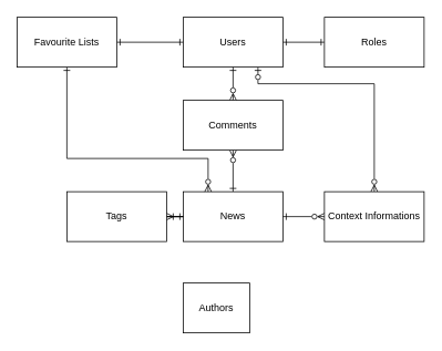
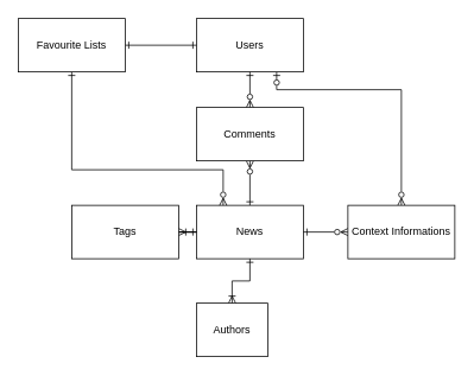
  <mxCell id="0" />
  <mxCell id="1" parent="0" />
- <mxCell id="2" style="edgeStyle=orthogonalEdgeStyle;rounded=0;orthogonalLoop=1;jettySize=auto;html=1;entryX=0;entryY=0.5;entryDx=0;entryDy=0;endArrow=ERone;endFill=0;startArrow=ERone;startFill=0;" edge="1" parent="1" source="4" target="8"><mxGeometry relative="1" as="geometry" /></mxCell>
  <mxCell id="3" style="edgeStyle=orthogonalEdgeStyle;rounded=0;orthogonalLoop=1;jettySize=auto;html=1;exitX=0.75;exitY=1;exitDx=0;exitDy=0;entryX=0.5;entryY=0;entryDx=0;entryDy=0;startArrow=ERzeroToOne;startFill=0;endArrow=ERzeroToMany;endFill=0;" edge="1" parent="1" source="4" target="18"><mxGeometry relative="1" as="geometry"><mxPoint x="450" y="190" as="targetPoint" /><Array as="points"><mxPoint x="310" y="100" /><mxPoint x="450" y="100" /></Array></mxGeometry></mxCell>
  <mxCell id="4" value="Users" style="rounded=0;whiteSpace=wrap;html=1;" vertex="1" parent="1"><mxGeometry x="220" y="20" width="120" height="60" as="geometry" /></mxCell>
  <mxCell id="5" style="edgeStyle=orthogonalEdgeStyle;rounded=0;orthogonalLoop=1;jettySize=auto;html=1;entryX=0.5;entryY=1;entryDx=0;entryDy=0;endArrow=ERone;endFill=0;startArrow=ERzeroToMany;startFill=0;" edge="1" parent="1" source="7" target="4"><mxGeometry relative="1" as="geometry" /></mxCell>
  <mxCell id="6" style="edgeStyle=orthogonalEdgeStyle;rounded=0;orthogonalLoop=1;jettySize=auto;html=1;entryX=0.5;entryY=0;entryDx=0;entryDy=0;endArrow=ERone;endFill=0;startArrow=ERzeroToMany;startFill=0;" edge="1" parent="1" source="7" target="9"><mxGeometry relative="1" as="geometry" /></mxCell>
  <mxCell id="7" value="Comments" style="rounded=0;whiteSpace=wrap;html=1;" vertex="1" parent="1"><mxGeometry x="220" y="120" width="120" height="60" as="geometry" /></mxCell>
- <mxCell id="8" value="Roles" style="rounded=0;whiteSpace=wrap;html=1;" vertex="1" parent="1"><mxGeometry x="390" y="20" width="120" height="60" as="geometry" /></mxCell>
  <mxCell id="9" value="News" style="rounded=0;whiteSpace=wrap;html=1;" vertex="1" parent="1"><mxGeometry x="220" y="230" width="120" height="60" as="geometry" /></mxCell>
  <mxCell id="10" style="edgeStyle=orthogonalEdgeStyle;rounded=0;orthogonalLoop=1;jettySize=auto;html=1;entryX=0;entryY=0.5;entryDx=0;entryDy=0;endArrow=ERone;endFill=0;startArrow=ERoneToMany;startFill=0;" edge="1" parent="1" source="11" target="9"><mxGeometry relative="1" as="geometry" /></mxCell>
  <mxCell id="11" value="Tags" style="rounded=0;whiteSpace=wrap;html=1;" vertex="1" parent="1"><mxGeometry x="80" y="230" width="120" height="60" as="geometry" /></mxCell>
+ <mxCell id="12" style="edgeStyle=orthogonalEdgeStyle;rounded=0;orthogonalLoop=1;jettySize=auto;html=1;entryX=0.5;entryY=1;entryDx=0;entryDy=0;endArrow=ERone;endFill=0;startArrow=ERoneToMany;startFill=0;" edge="1" parent="1" source="13" target="9"><mxGeometry relative="1" as="geometry" /></mxCell>
  <mxCell id="13" value="Authors" style="rounded=0;whiteSpace=wrap;html=1;" vertex="1" parent="1"><mxGeometry x="220" y="340" width="80" height="60" as="geometry" /></mxCell>
  <mxCell id="14" style="edgeStyle=orthogonalEdgeStyle;rounded=0;orthogonalLoop=1;jettySize=auto;html=1;entryX=0;entryY=0.5;entryDx=0;entryDy=0;endArrow=ERone;endFill=0;startArrow=ERone;startFill=0;" edge="1" parent="1" source="16" target="4"><mxGeometry relative="1" as="geometry" /></mxCell>
  <mxCell id="15" style="edgeStyle=orthogonalEdgeStyle;rounded=0;orthogonalLoop=1;jettySize=auto;html=1;entryX=0.25;entryY=0;entryDx=0;entryDy=0;startArrow=ERone;startFill=0;endArrow=ERzeroToMany;endFill=0;exitX=0.5;exitY=1;exitDx=0;exitDy=0;" edge="1" parent="1" source="16" target="9"><mxGeometry relative="1" as="geometry"><mxPoint x="200" y="200" as="targetPoint" /><Array as="points"><mxPoint x="80" y="190" /><mxPoint x="250" y="190" /></Array></mxGeometry></mxCell>
  <mxCell id="16" value="Favourite Lists" style="rounded=0;whiteSpace=wrap;html=1;" vertex="1" parent="1"><mxGeometry x="20" y="20" width="120" height="60" as="geometry" /></mxCell>
  <mxCell id="17" style="edgeStyle=orthogonalEdgeStyle;rounded=0;orthogonalLoop=1;jettySize=auto;html=1;entryX=1;entryY=0.5;entryDx=0;entryDy=0;endArrow=ERone;endFill=0;startArrow=ERzeroToMany;startFill=0;" edge="1" parent="1" source="18" target="9"><mxGeometry relative="1" as="geometry" /></mxCell>
  <mxCell id="18" value="Context Informations" style="rounded=0;whiteSpace=wrap;html=1;" vertex="1" parent="1"><mxGeometry x="390" y="230" width="120" height="60" as="geometry" /></mxCell>
